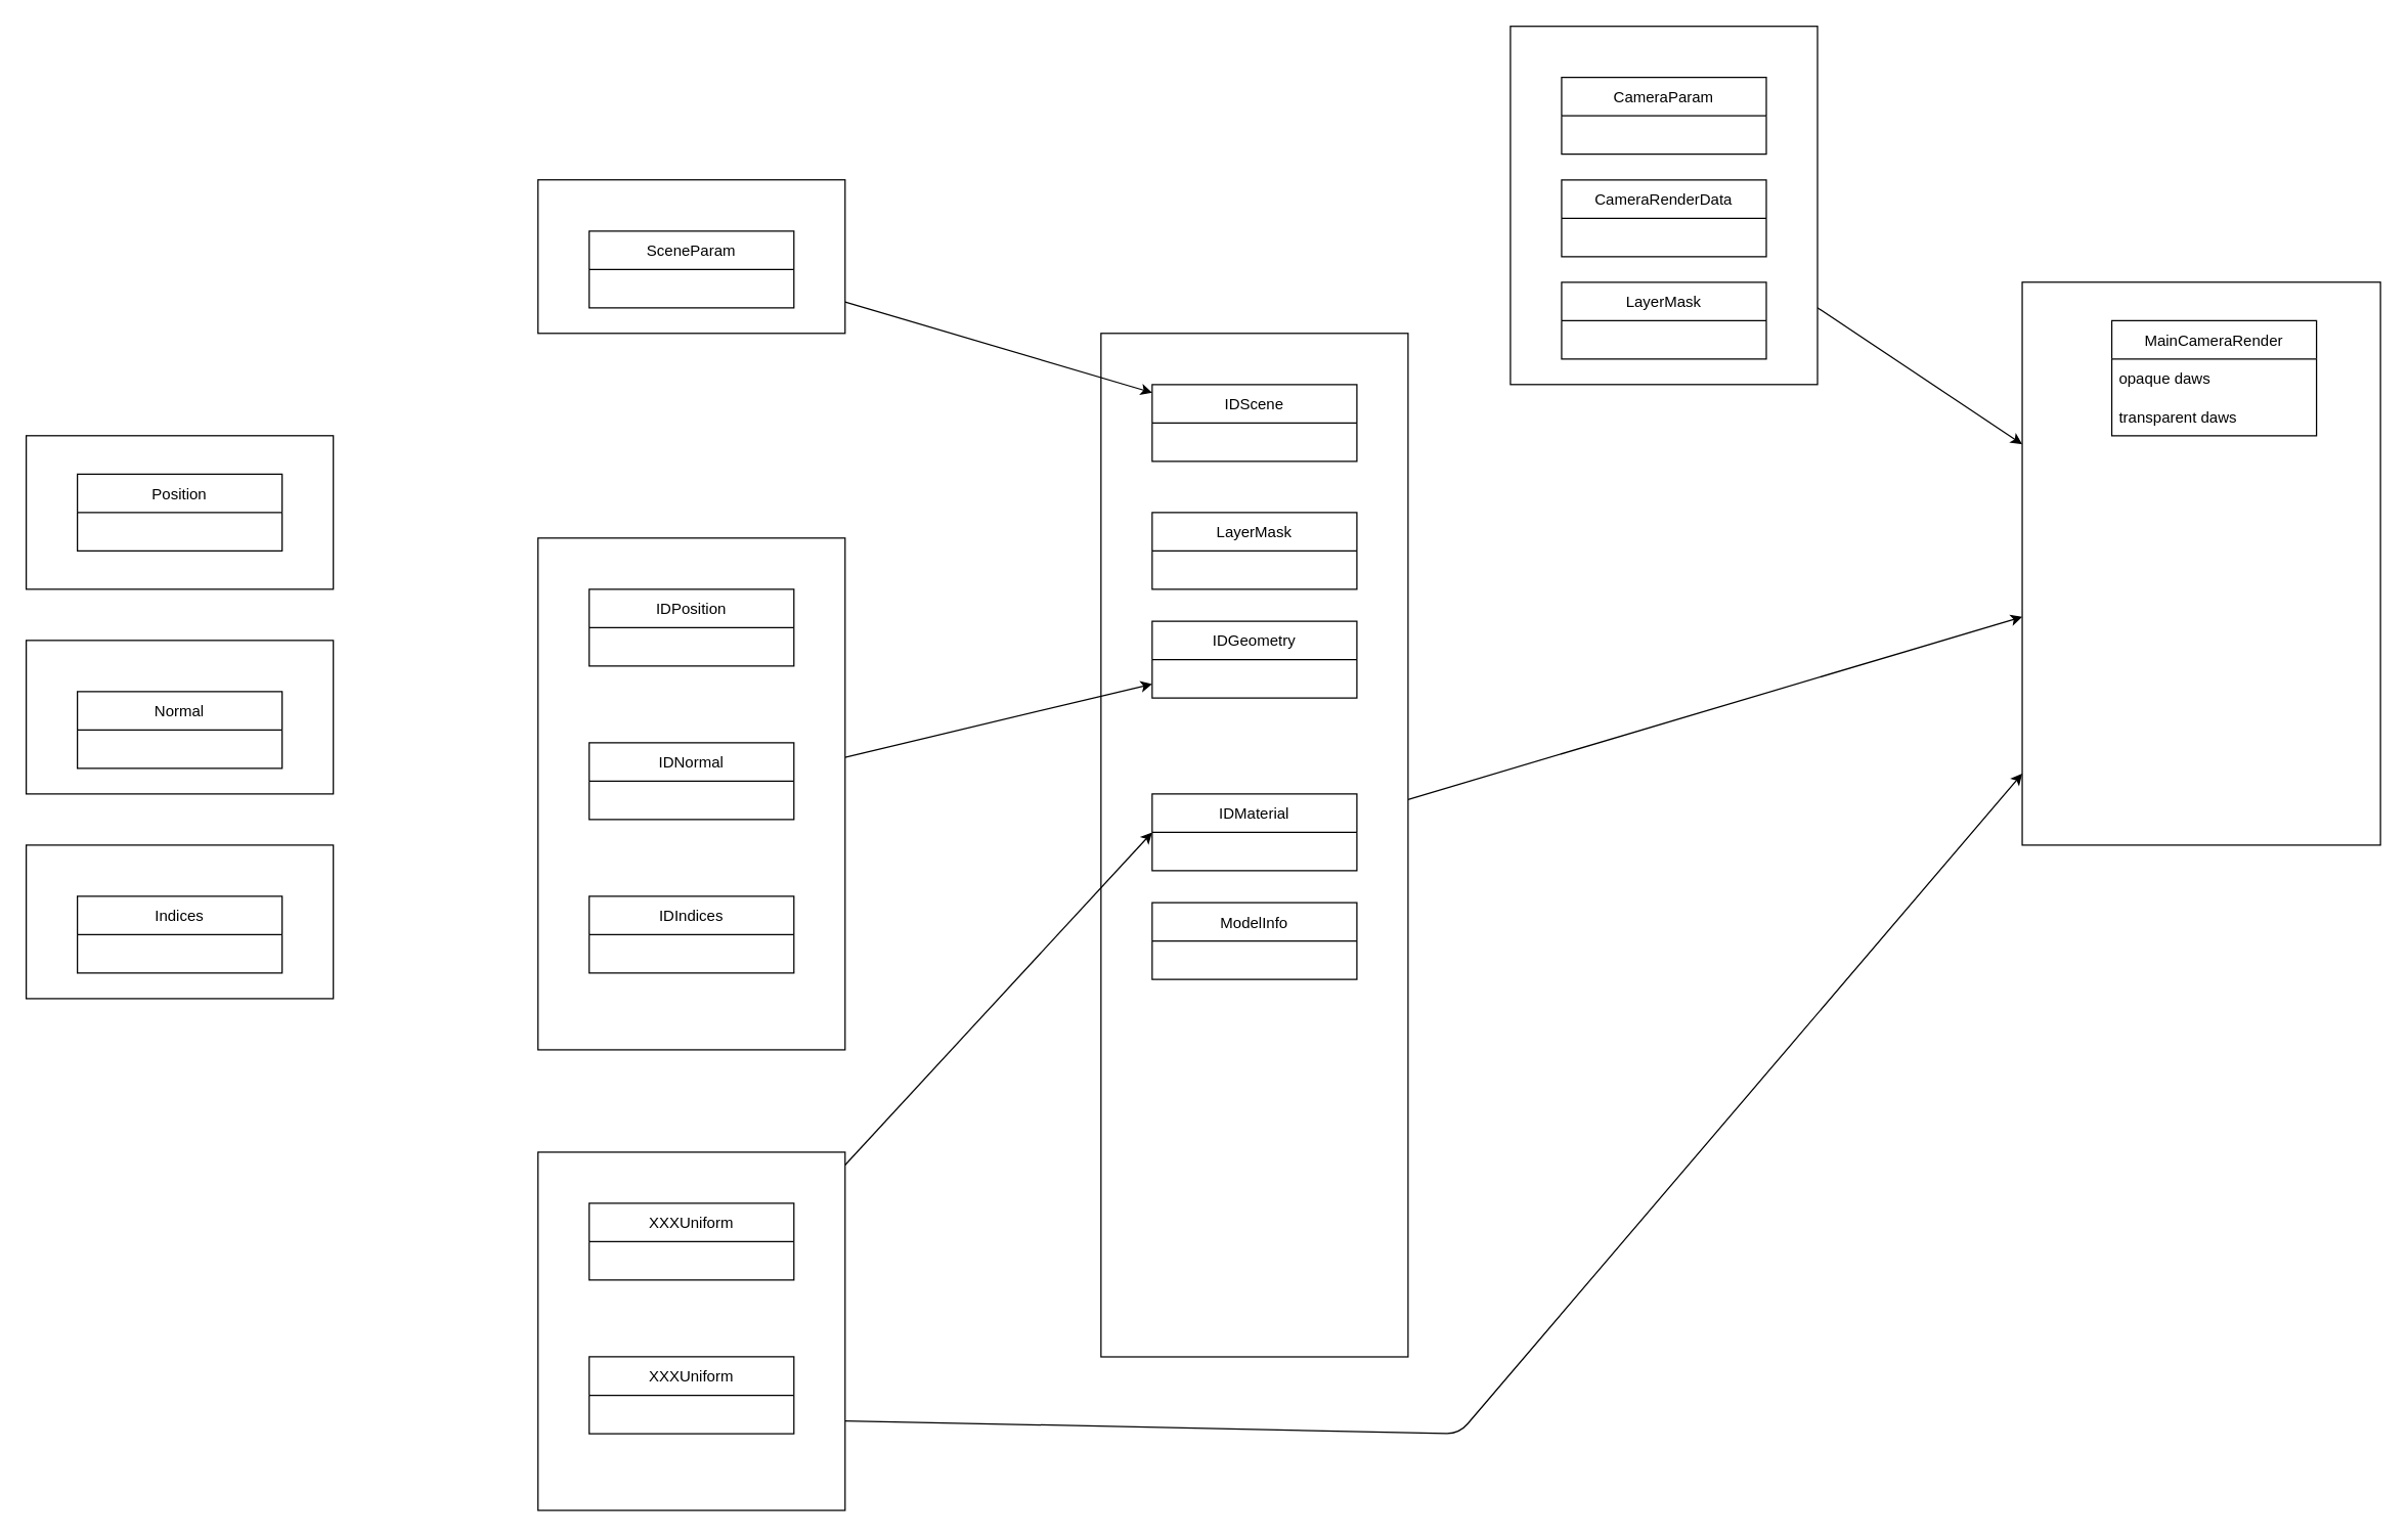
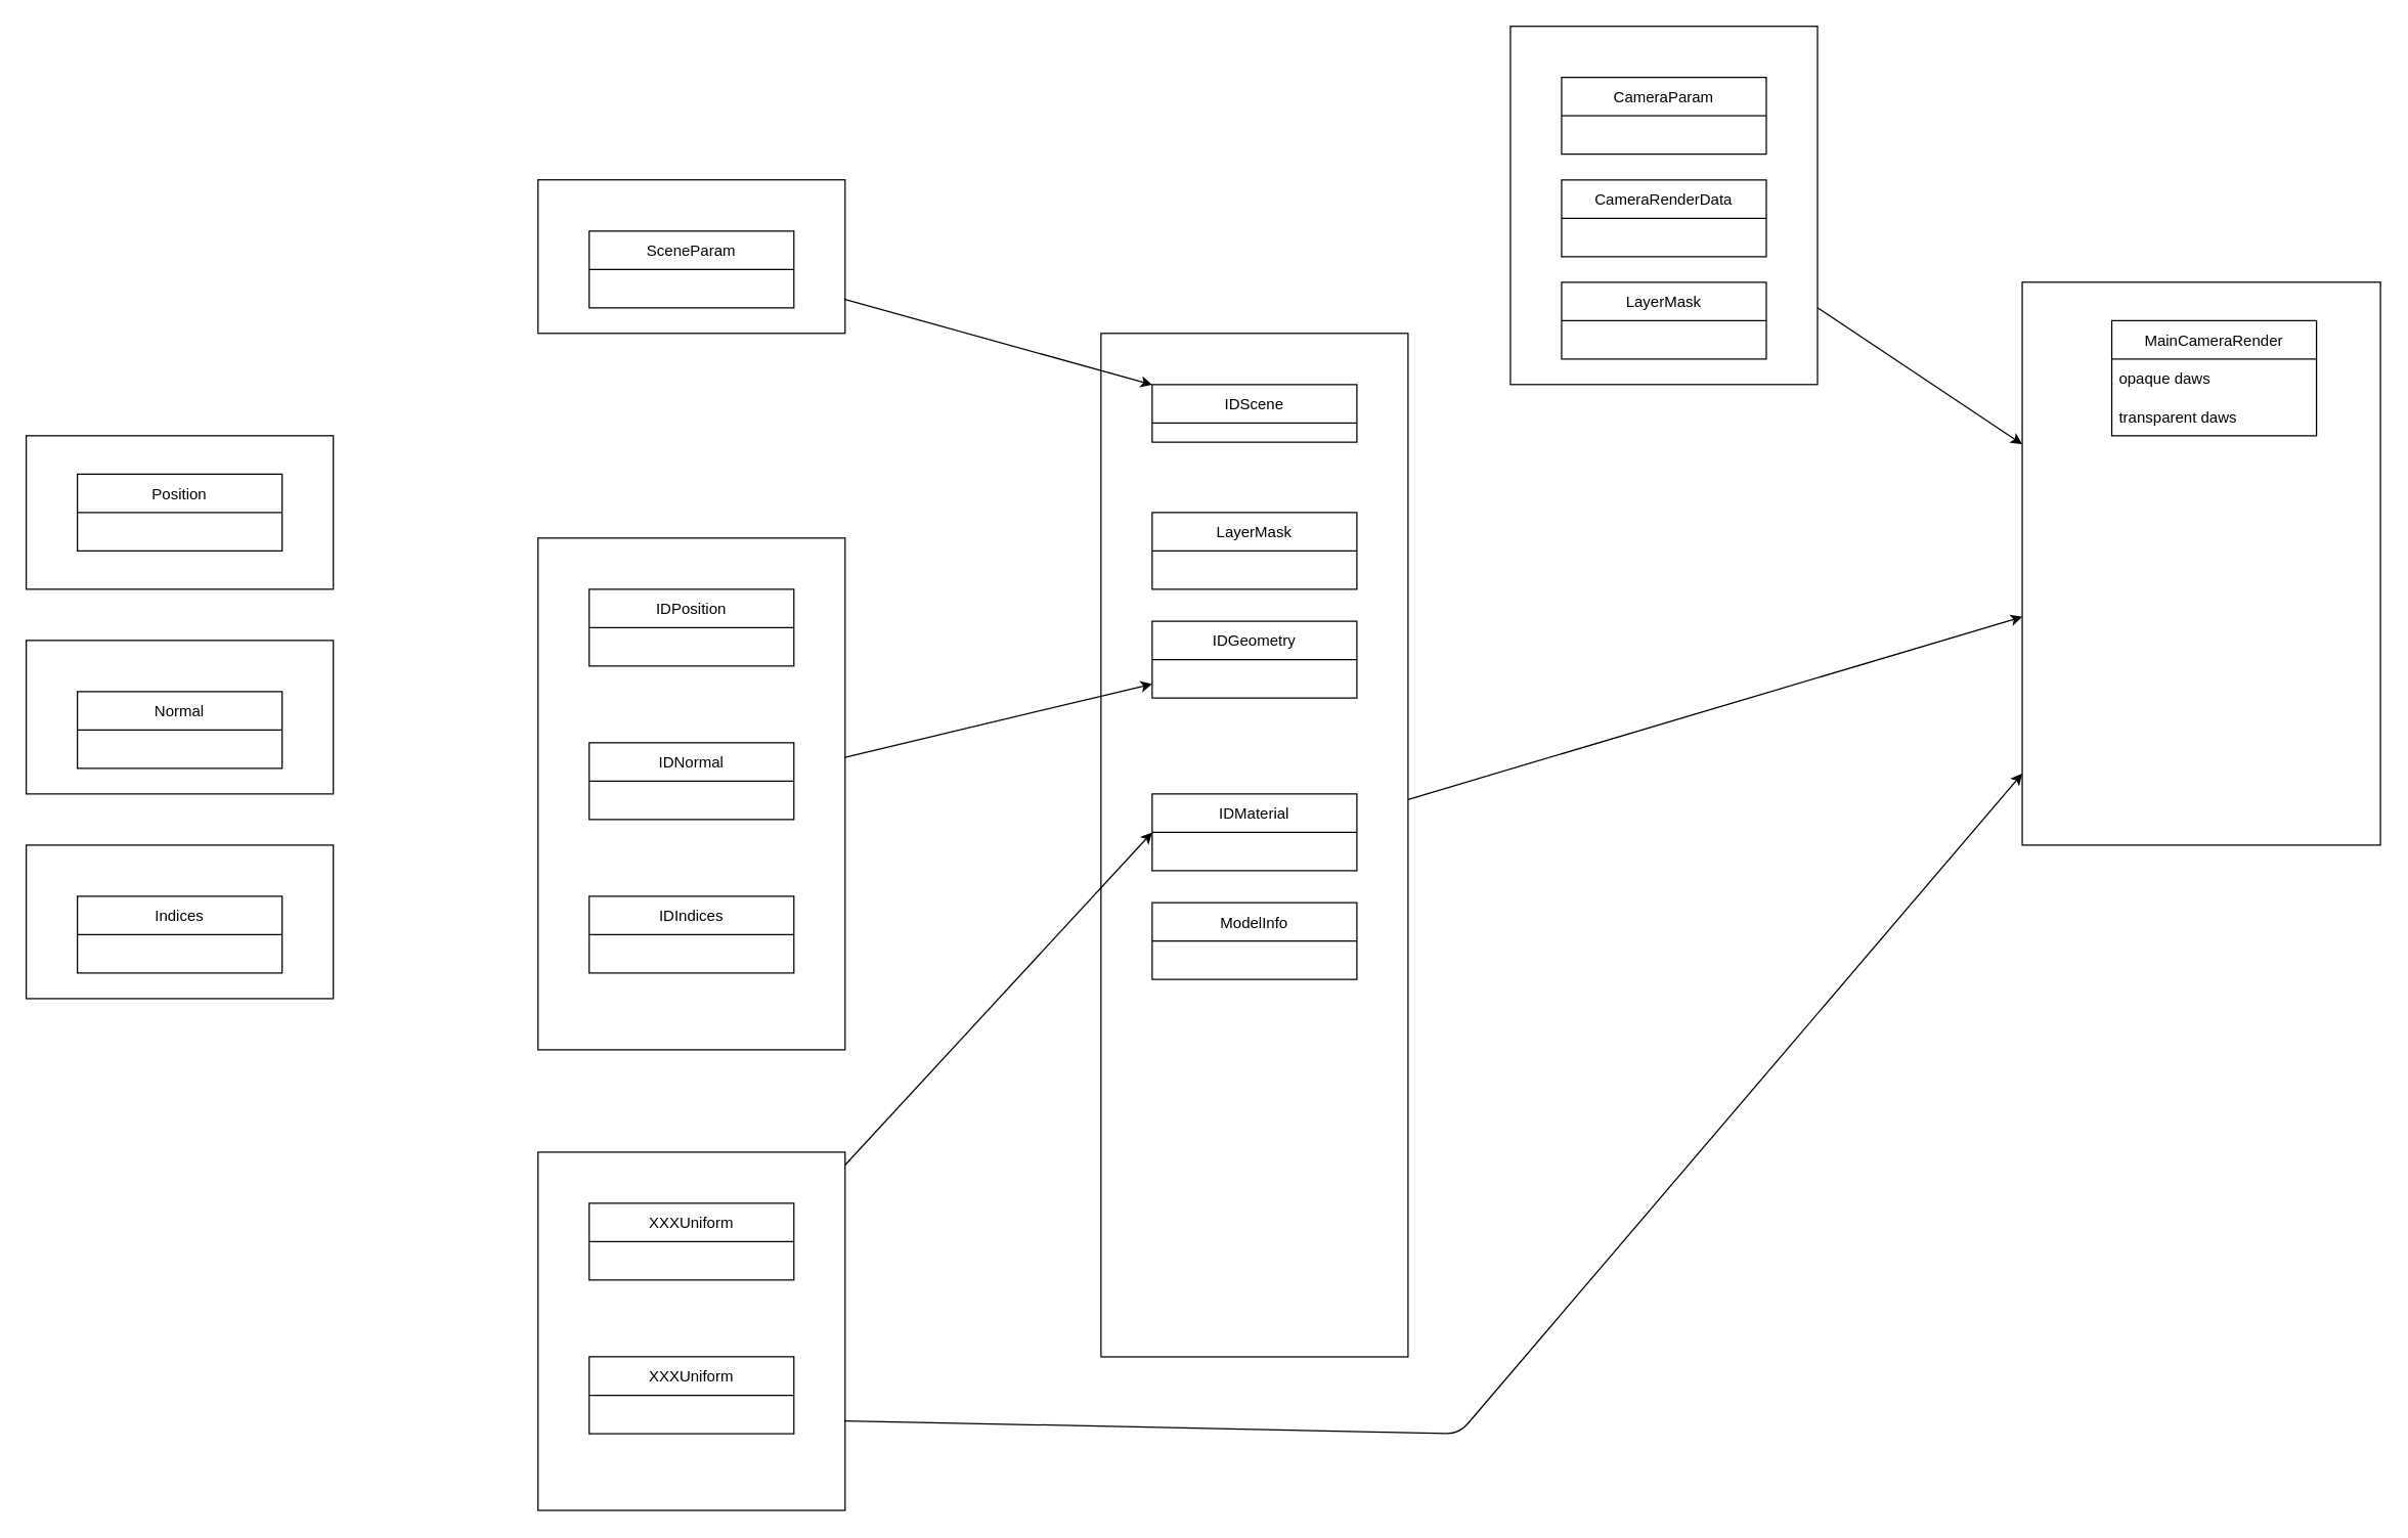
  <mxCell id="0" />
  <mxCell id="1" parent="0" />
  <mxCell id="2" value="" style="rounded=0;whiteSpace=wrap;html=1;" vertex="1" parent="1"><mxGeometry x="20" y="340" width="240" height="120" as="geometry" /></mxCell>
  <mxCell id="3" value="" style="rounded=0;whiteSpace=wrap;html=1;" vertex="1" parent="1"><mxGeometry x="20" y="500" width="240" height="120" as="geometry" /></mxCell>
  <mxCell id="4" value="" style="rounded=0;whiteSpace=wrap;html=1;" vertex="1" parent="1"><mxGeometry x="20" y="660" width="240" height="120" as="geometry" /></mxCell>
  <mxCell id="5" style="edgeStyle=none;html=1;" edge="1" parent="1" source="6" target="17"><mxGeometry relative="1" as="geometry" /></mxCell>
  <mxCell id="6" value="" style="rounded=0;whiteSpace=wrap;html=1;" vertex="1" parent="1"><mxGeometry x="1180" y="20" width="240" height="280" as="geometry" /></mxCell>
  <mxCell id="7" style="edgeStyle=none;html=1;" edge="1" parent="1" source="8" target="17"><mxGeometry relative="1" as="geometry" /></mxCell>
  <mxCell id="8" value="" style="rounded=0;whiteSpace=wrap;html=1;" vertex="1" parent="1"><mxGeometry x="860" y="260" width="240" height="800" as="geometry" /></mxCell>
  <mxCell id="9" style="edgeStyle=none;html=1;entryX=0;entryY=0.5;entryDx=0;entryDy=0;" edge="1" parent="1" source="11" target="26"><mxGeometry relative="1" as="geometry" /></mxCell>
  <mxCell id="10" style="edgeStyle=none;html=1;exitX=1;exitY=0.75;exitDx=0;exitDy=0;" edge="1" parent="1" source="11" target="17"><mxGeometry relative="1" as="geometry"><Array as="points"><mxPoint x="1140" y="1120" /></Array></mxGeometry></mxCell>
  <mxCell id="11" value="" style="rounded=0;whiteSpace=wrap;html=1;" vertex="1" parent="1"><mxGeometry x="420" y="900" width="240" height="280" as="geometry" /></mxCell>
  <mxCell id="12" style="edgeStyle=none;html=1;" edge="1" parent="1" source="13" target="27"><mxGeometry relative="1" as="geometry" /></mxCell>
  <mxCell id="13" value="" style="rounded=0;whiteSpace=wrap;html=1;" vertex="1" parent="1"><mxGeometry x="420" y="420" width="240" height="400" as="geometry" /></mxCell>
  <mxCell id="14" value="IDPosition" style="swimlane;fontStyle=0;childLayout=stackLayout;horizontal=1;startSize=30;horizontalStack=0;resizeParent=1;resizeParentMax=0;resizeLast=0;collapsible=1;marginBottom=0;" vertex="1" parent="1"><mxGeometry x="460" y="460" width="160" height="60" as="geometry" /></mxCell>
  <mxCell id="15" value="IDNormal" style="swimlane;fontStyle=0;childLayout=stackLayout;horizontal=1;startSize=30;horizontalStack=0;resizeParent=1;resizeParentMax=0;resizeLast=0;collapsible=1;marginBottom=0;" vertex="1" parent="1"><mxGeometry x="460" y="580" width="160" height="60" as="geometry" /></mxCell>
  <mxCell id="16" value="IDIndices" style="swimlane;fontStyle=0;childLayout=stackLayout;horizontal=1;startSize=30;horizontalStack=0;resizeParent=1;resizeParentMax=0;resizeLast=0;collapsible=1;marginBottom=0;" vertex="1" parent="1"><mxGeometry x="460" y="700" width="160" height="60" as="geometry" /></mxCell>
  <mxCell id="17" value="" style="rounded=0;whiteSpace=wrap;html=1;" vertex="1" parent="1"><mxGeometry x="1580" y="220" width="280" height="440" as="geometry" /></mxCell>
  <mxCell id="18" value="MainCameraRender" style="swimlane;fontStyle=0;childLayout=stackLayout;horizontal=1;startSize=30;horizontalStack=0;resizeParent=1;resizeParentMax=0;resizeLast=0;collapsible=1;marginBottom=0;" vertex="1" parent="1"><mxGeometry x="1650" y="250" width="160" height="90" as="geometry" /></mxCell>
  <mxCell id="19" value="opaque daws" style="text;strokeColor=none;fillColor=none;align=left;verticalAlign=middle;spacingLeft=4;spacingRight=4;overflow=hidden;points=[[0,0.5],[1,0.5]];portConstraint=eastwest;rotatable=0;" vertex="1" parent="18"><mxGeometry y="30" width="160" height="30" as="geometry" /></mxCell>
  <mxCell id="20" value="transparent daws" style="text;strokeColor=none;fillColor=none;align=left;verticalAlign=middle;spacingLeft=4;spacingRight=4;overflow=hidden;points=[[0,0.5],[1,0.5]];portConstraint=eastwest;rotatable=0;" vertex="1" parent="18"><mxGeometry y="60" width="160" height="30" as="geometry" /></mxCell>
  <mxCell id="21" value="XXXUniform" style="swimlane;fontStyle=0;childLayout=stackLayout;horizontal=1;startSize=30;horizontalStack=0;resizeParent=1;resizeParentMax=0;resizeLast=0;collapsible=1;marginBottom=0;" vertex="1" parent="1"><mxGeometry x="460" y="940" width="160" height="60" as="geometry" /></mxCell>
  <mxCell id="22" value="ModelInfo" style="swimlane;fontStyle=0;childLayout=stackLayout;horizontal=1;startSize=30;horizontalStack=0;resizeParent=1;resizeParentMax=0;resizeLast=0;collapsible=1;marginBottom=0;" vertex="1" parent="1"><mxGeometry x="900" y="705" width="160" height="60" as="geometry" /></mxCell>
  <mxCell id="23" value="CameraRenderData" style="swimlane;fontStyle=0;childLayout=stackLayout;horizontal=1;startSize=30;horizontalStack=0;resizeParent=1;resizeParentMax=0;resizeLast=0;collapsible=1;marginBottom=0;" vertex="1" parent="1"><mxGeometry y="140" width="160" height="60" as="geometry" x="1220" /></mxCell>
  <mxCell id="24" value="XXXUniform" style="swimlane;fontStyle=0;childLayout=stackLayout;horizontal=1;startSize=30;horizontalStack=0;resizeParent=1;resizeParentMax=0;resizeLast=0;collapsible=1;marginBottom=0;" vertex="1" parent="1"><mxGeometry x="460" y="1060" width="160" height="60" as="geometry" /></mxCell>
- <mxCell id="25" value="IDScene" style="swimlane;fontStyle=0;childLayout=stackLayout;horizontal=1;startSize=30;horizontalStack=0;resizeParent=1;resizeParentMax=0;resizeLast=0;collapsible=1;marginBottom=0;" vertex="1" parent="1"><mxGeometry x="900" y="300" width="160" height="60" as="geometry" /></mxCell>
+ <mxCell id="25" value="IDScene" style="swimlane;fontStyle=0;childLayout=stackLayout;horizontal=1;startSize=30;horizontalStack=0;resizeParent=1;resizeParentMax=0;resizeLast=0;collapsible=1;marginBottom=0;" vertex="1" parent="1"><mxGeometry x="900" y="300" width="160" height="45" as="geometry" /></mxCell>
  <mxCell id="26" value="IDMaterial" style="swimlane;fontStyle=0;childLayout=stackLayout;horizontal=1;startSize=30;horizontalStack=0;resizeParent=1;resizeParentMax=0;resizeLast=0;collapsible=1;marginBottom=0;" vertex="1" parent="1"><mxGeometry x="900" y="620" width="160" height="60" as="geometry" /></mxCell>
  <mxCell id="27" value="IDGeometry" style="swimlane;fontStyle=0;childLayout=stackLayout;horizontal=1;startSize=30;horizontalStack=0;resizeParent=1;resizeParentMax=0;resizeLast=0;collapsible=1;marginBottom=0;" vertex="1" parent="1"><mxGeometry x="900" y="485" width="160" height="60" as="geometry" /></mxCell>
  <mxCell id="28" value="Position" style="swimlane;fontStyle=0;childLayout=stackLayout;horizontal=1;startSize=30;horizontalStack=0;resizeParent=1;resizeParentMax=0;resizeLast=0;collapsible=1;marginBottom=0;" vertex="1" parent="1"><mxGeometry x="60" y="370" width="160" height="60" as="geometry" /></mxCell>
  <mxCell id="29" value="Normal" style="swimlane;fontStyle=0;childLayout=stackLayout;horizontal=1;startSize=30;horizontalStack=0;resizeParent=1;resizeParentMax=0;resizeLast=0;collapsible=1;marginBottom=0;" vertex="1" parent="1"><mxGeometry x="60" y="540" width="160" height="60" as="geometry" /></mxCell>
  <mxCell id="30" value="Indices" style="swimlane;fontStyle=0;childLayout=stackLayout;horizontal=1;startSize=30;horizontalStack=0;resizeParent=1;resizeParentMax=0;resizeLast=0;collapsible=1;marginBottom=0;" vertex="1" parent="1"><mxGeometry x="60" y="700" width="160" height="60" as="geometry" /></mxCell>
  <mxCell id="31" style="edgeStyle=none;html=1;" edge="1" parent="1" source="32" target="25"><mxGeometry relative="1" as="geometry" /></mxCell>
  <mxCell id="32" value="" style="rounded=0;whiteSpace=wrap;html=1;" vertex="1" parent="1"><mxGeometry x="420" y="140" width="240" height="120" as="geometry" /></mxCell>
  <mxCell id="33" value="SceneParam" style="swimlane;fontStyle=0;childLayout=stackLayout;horizontal=1;startSize=30;horizontalStack=0;resizeParent=1;resizeParentMax=0;resizeLast=0;collapsible=1;marginBottom=0;" vertex="1" parent="1"><mxGeometry x="460" y="180" width="160" height="60" as="geometry" /></mxCell>
  <mxCell id="34" value="CameraParam" style="swimlane;fontStyle=0;childLayout=stackLayout;horizontal=1;startSize=30;horizontalStack=0;resizeParent=1;resizeParentMax=0;resizeLast=0;collapsible=1;marginBottom=0;" vertex="1" parent="1"><mxGeometry y="60" width="160" height="60" as="geometry" x="1220" /></mxCell>
  <mxCell id="35" value="LayerMask" style="swimlane;fontStyle=0;childLayout=stackLayout;horizontal=1;startSize=30;horizontalStack=0;resizeParent=1;resizeParentMax=0;resizeLast=0;collapsible=1;marginBottom=0;" vertex="1" parent="1"><mxGeometry x="900" y="400" width="160" height="60" as="geometry" /></mxCell>
  <mxCell id="36" value="LayerMask" style="swimlane;fontStyle=0;childLayout=stackLayout;horizontal=1;startSize=30;horizontalStack=0;resizeParent=1;resizeParentMax=0;resizeLast=0;collapsible=1;marginBottom=0;" vertex="1" parent="1"><mxGeometry y="220" width="160" height="60" as="geometry" x="1220" /></mxCell>
